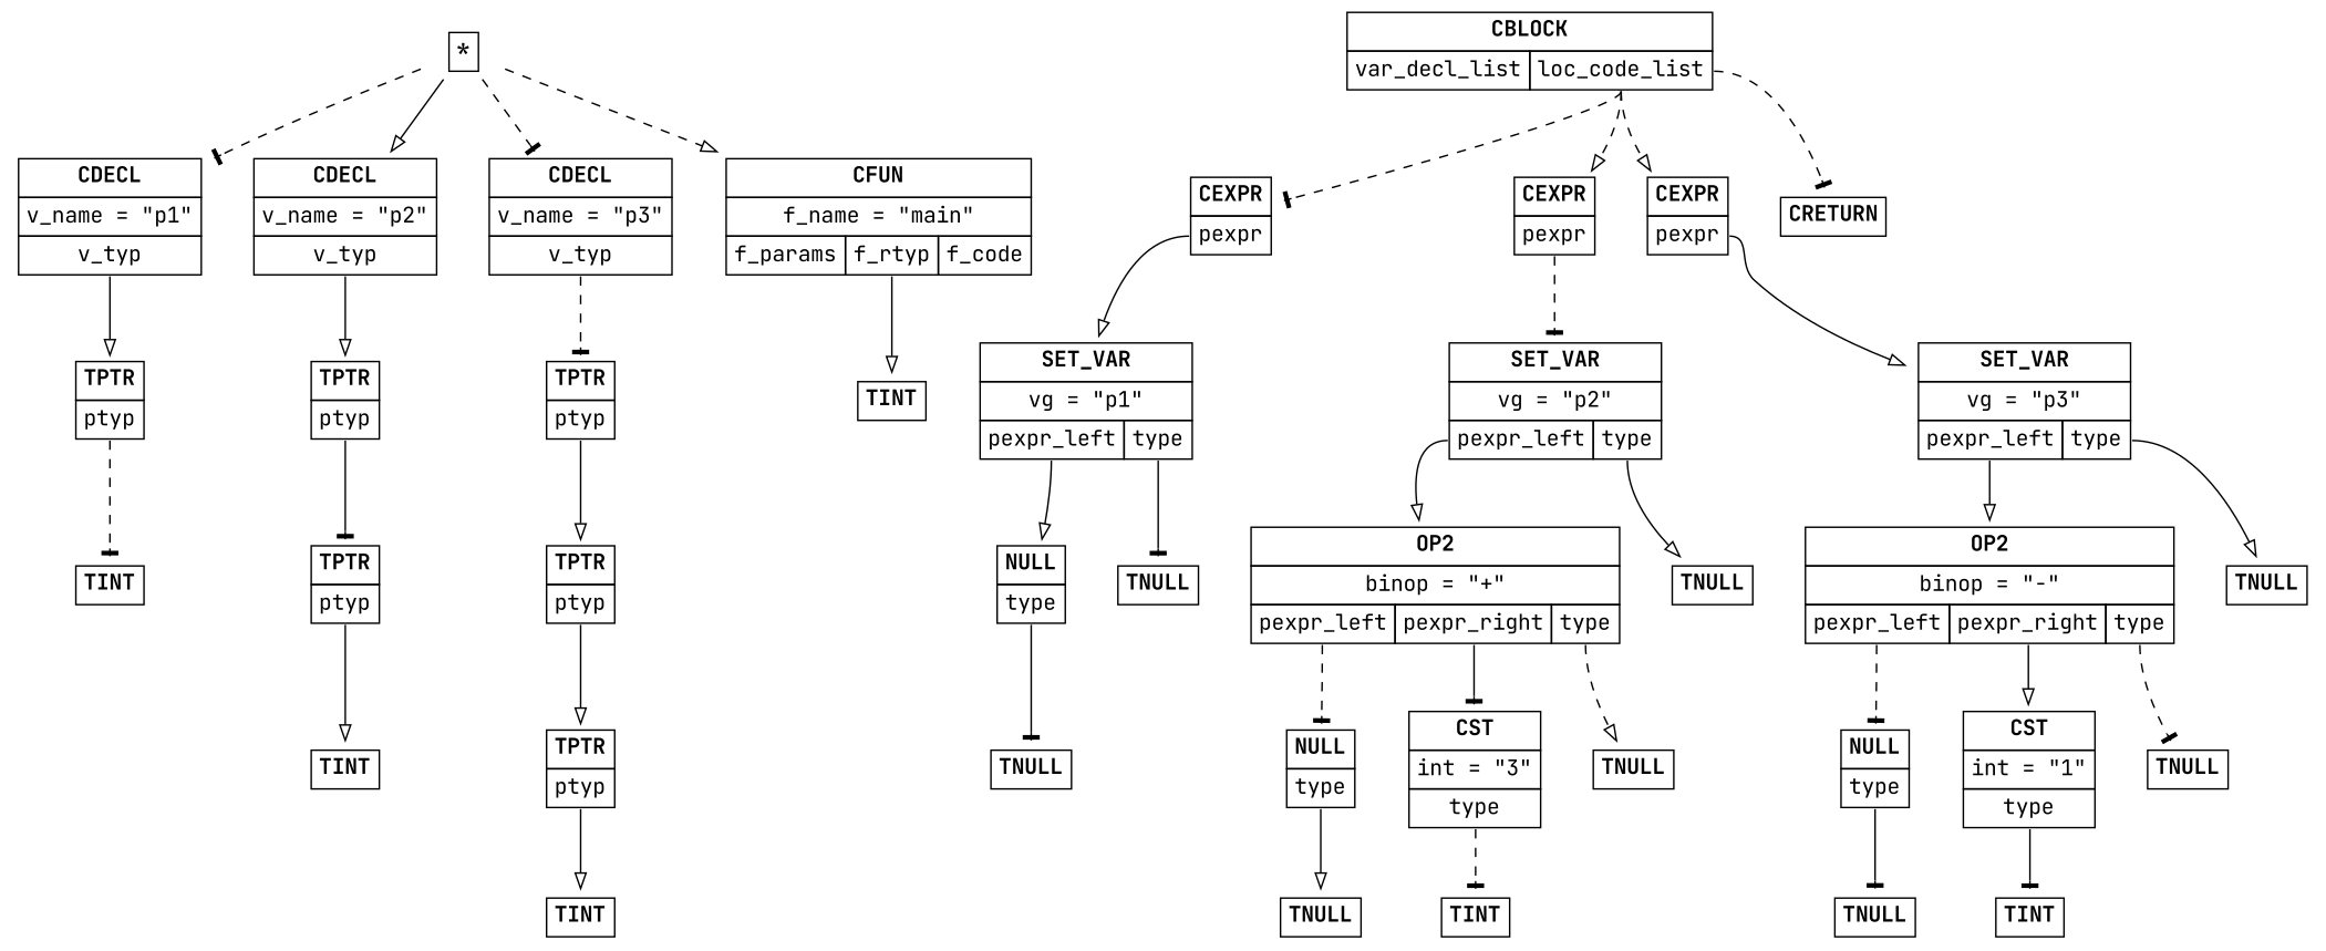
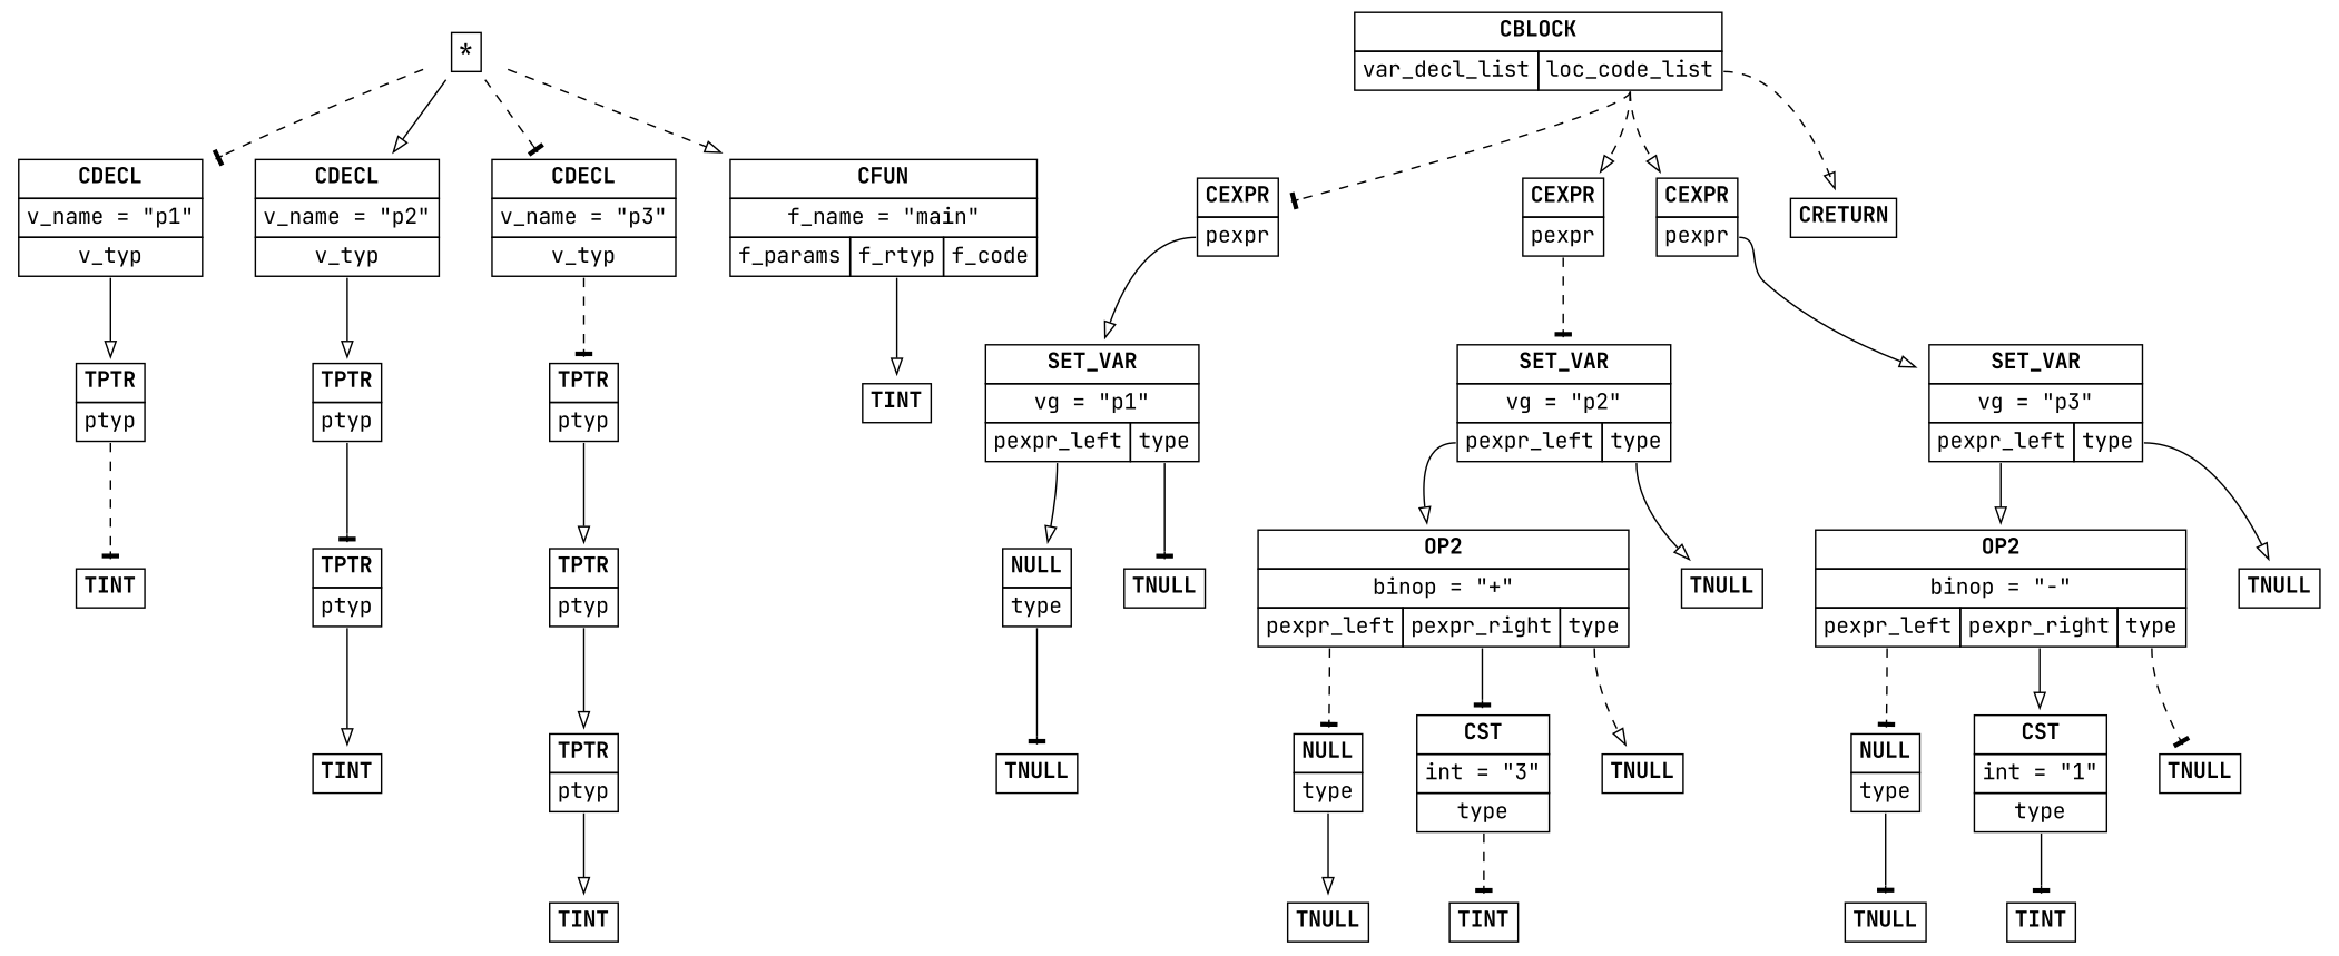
  digraph {
    fontname="JetBrains Mono"
    node [fontname="JetBrains Mono" shape=plaintext]
    edge [arrowhead=onormal fontname="JetBrains Mono" style=solid tailport=type]
    n1 [label=<<table border='0' cellborder='1' cellspacing='0' cellpadding='4'><tr ><td colspan = '1'><b >*</b></td></tr></table>>]
    n2 [label=<<table border='0' cellborder='1' cellspacing='0' cellpadding='4'><tr ><td colspan = '1'><b >CDECL</b></td></tr><tr ><td colspan = '1'>v_name = "p1"</td></tr><tr ><td port='v_typ'>v_typ</td></tr></table>>]
    n3 [label=<<table border='0' cellborder='1' cellspacing='0' cellpadding='4'><tr ><td colspan = '1'><b >CDECL</b></td></tr><tr ><td colspan = '1'>v_name = "p2"</td></tr><tr ><td port='v_typ'>v_typ</td></tr></table>>]
    n4 [label=<<table border='0' cellborder='1' cellspacing='0' cellpadding='4'><tr ><td colspan = '1'><b >CDECL</b></td></tr><tr ><td colspan = '1'>v_name = "p3"</td></tr><tr ><td port='v_typ'>v_typ</td></tr></table>>]
    n5 [label=<<table border='0' cellborder='1' cellspacing='0' cellpadding='4'><tr ><td colspan = '3'><b >CFUN</b></td></tr><tr ><td colspan = '3'>f_name = "main"</td></tr><tr ><td port='f_params'>f_params</td><td port='f_rtyp'>f_rtyp</td><td port='f_code'>f_code</td></tr></table>>]
    n6 [label=<<table border='0' cellborder='1' cellspacing='0' cellpadding='4'><tr ><td colspan = '1'><b >TPTR</b></td></tr><tr ><td port='ptyp'>ptyp</td></tr></table>>]
    n7 [label=<<table border='0' cellborder='1' cellspacing='0' cellpadding='4'><tr ><td colspan = '1'><b >TPTR</b></td></tr><tr ><td port='ptyp'>ptyp</td></tr></table>>]
    n8 [label=<<table border='0' cellborder='1' cellspacing='0' cellpadding='4'><tr ><td colspan = '1'><b >TPTR</b></td></tr><tr ><td port='ptyp'>ptyp</td></tr></table>>]
    n9 [label=<<table border='0' cellborder='1' cellspacing='0' cellpadding='4'><tr ><td colspan = '1'><b >TINT</b></td></tr></table>>]
    n10 [label=<<table border='0' cellborder='1' cellspacing='0' cellpadding='4'><tr ><td colspan = '1'><b >TINT</b></td></tr></table>>]
    n11 [label=<<table border='0' cellborder='1' cellspacing='0' cellpadding='4'><tr ><td colspan = '1'><b >TPTR</b></td></tr><tr ><td port='ptyp'>ptyp</td></tr></table>>]
    n12 [label=<<table border='0' cellborder='1' cellspacing='0' cellpadding='4'><tr ><td colspan = '1'><b >TINT</b></td></tr></table>>]
    n13 [label=<<table border='0' cellborder='1' cellspacing='0' cellpadding='4'><tr ><td colspan = '1'><b >TPTR</b></td></tr><tr ><td port='ptyp'>ptyp</td></tr></table>>]
    n14 [label=<<table border='0' cellborder='1' cellspacing='0' cellpadding='4'><tr ><td colspan = '1'><b >TPTR</b></td></tr><tr ><td port='ptyp'>ptyp</td></tr></table>>]
    n15 [label=<<table border='0' cellborder='1' cellspacing='0' cellpadding='4'><tr ><td colspan = '1'><b >TINT</b></td></tr></table>>]
    n16 [label=<<table border='0' cellborder='1' cellspacing='0' cellpadding='4'><tr ><td colspan = '2'><b >CBLOCK</b></td></tr><tr ><td port='var_decl_list'>var_decl_list</td><td port='loc_code_list'>loc_code_list</td></tr></table>>]
    n17 [label=<<table border='0' cellborder='1' cellspacing='0' cellpadding='4'><tr ><td colspan = '1'><b >CEXPR</b></td></tr><tr ><td port='pexpr'>pexpr</td></tr></table>>]
    n18 [label=<<table border='0' cellborder='1' cellspacing='0' cellpadding='4'><tr ><td colspan = '1'><b >CEXPR</b></td></tr><tr ><td port='pexpr'>pexpr</td></tr></table>>]
    n19 [label=<<table border='0' cellborder='1' cellspacing='0' cellpadding='4'><tr ><td colspan = '1'><b >CEXPR</b></td></tr><tr ><td port='pexpr'>pexpr</td></tr></table>>]
    n20 [label=<<table border='0' cellborder='1' cellspacing='0' cellpadding='4'><tr ><td colspan = '1'><b >CRETURN</b></td></tr></table>>]
    n21 [label=<<table border='0' cellborder='1' cellspacing='0' cellpadding='4'><tr ><td colspan = '2'><b >SET_VAR</b></td></tr><tr ><td colspan = '2'>vg = "p1"</td></tr><tr ><td port='pexpr_left'>pexpr_left</td><td port='type'>type</td></tr></table>>]
    n22 [label=<<table border='0' cellborder='1' cellspacing='0' cellpadding='4'><tr ><td colspan = '2'><b >SET_VAR</b></td></tr><tr ><td colspan = '2'>vg = "p2"</td></tr><tr ><td port='pexpr_left'>pexpr_left</td><td port='type'>type</td></tr></table>>]
    n23 [label=<<table border='0' cellborder='1' cellspacing='0' cellpadding='4'><tr ><td colspan = '2'><b >SET_VAR</b></td></tr><tr ><td colspan = '2'>vg = "p3"</td></tr><tr ><td port='pexpr_left'>pexpr_left</td><td port='type'>type</td></tr></table>>]
    n24 [label=<<table border='0' cellborder='1' cellspacing='0' cellpadding='4'><tr ><td colspan = '1'><b >NULL</b></td></tr><tr ><td port='type'>type</td></tr></table>>]
    n25 [label=<<table border='0' cellborder='1' cellspacing='0' cellpadding='4'><tr ><td colspan = '1'><b >TNULL</b></td></tr></table>>]
    n26 [label=<<table border='0' cellborder='1' cellspacing='0' cellpadding='4'><tr ><td colspan = '1'><b >TNULL</b></td></tr></table>>]
    n27 [label=<<table border='0' cellborder='1' cellspacing='0' cellpadding='4'><tr ><td colspan = '3'><b >OP2</b></td></tr><tr ><td colspan = '3'>binop = "+"</td></tr><tr ><td port='pexpr_left'>pexpr_left</td><td port='pexpr_right'>pexpr_right</td><td port='type'>type</td></tr></table>>]
    n28 [label=<<table border='0' cellborder='1' cellspacing='0' cellpadding='4'><tr ><td colspan = '1'><b >TNULL</b></td></tr></table>>]
    n29 [label=<<table border='0' cellborder='1' cellspacing='0' cellpadding='4'><tr ><td colspan = '1'><b >NULL</b></td></tr><tr ><td port='type'>type</td></tr></table>>]
    n30 [label=<<table border='0' cellborder='1' cellspacing='0' cellpadding='4'><tr ><td colspan = '1'><b >CST</b></td></tr><tr ><td colspan = '1'>int = "3"</td></tr><tr ><td port='type'>type</td></tr></table>>]
    n31 [label=<<table border='0' cellborder='1' cellspacing='0' cellpadding='4'><tr ><td colspan = '1'><b >TNULL</b></td></tr></table>>]
    n32 [label=<<table border='0' cellborder='1' cellspacing='0' cellpadding='4'><tr ><td colspan = '1'><b >TNULL</b></td></tr></table>>]
    n33 [label=<<table border='0' cellborder='1' cellspacing='0' cellpadding='4'><tr ><td colspan = '1'><b >TINT</b></td></tr></table>>]
    n34 [label=<<table border='0' cellborder='1' cellspacing='0' cellpadding='4'><tr ><td colspan = '3'><b >OP2</b></td></tr><tr ><td colspan = '3'>binop = "-"</td></tr><tr ><td port='pexpr_left'>pexpr_left</td><td port='pexpr_right'>pexpr_right</td><td port='type'>type</td></tr></table>>]
    n35 [label=<<table border='0' cellborder='1' cellspacing='0' cellpadding='4'><tr ><td colspan = '1'><b >TNULL</b></td></tr></table>>]
    n36 [label=<<table border='0' cellborder='1' cellspacing='0' cellpadding='4'><tr ><td colspan = '1'><b >NULL</b></td></tr><tr ><td port='type'>type</td></tr></table>>]
    n37 [label=<<table border='0' cellborder='1' cellspacing='0' cellpadding='4'><tr ><td colspan = '1'><b >CST</b></td></tr><tr ><td colspan = '1'>int = "1"</td></tr><tr ><td port='type'>type</td></tr></table>>]
    n38 [label=<<table border='0' cellborder='1' cellspacing='0' cellpadding='4'><tr ><td colspan = '1'><b >TNULL</b></td></tr></table>>]
    n39 [label=<<table border='0' cellborder='1' cellspacing='0' cellpadding='4'><tr ><td colspan = '1'><b >TNULL</b></td></tr></table>>]
    n40 [label=<<table border='0' cellborder='1' cellspacing='0' cellpadding='4'><tr ><td colspan = '1'><b >TINT</b></td></tr></table>>]
    n1 -> n2 [arrowhead=tee style=dashed]
    n1 -> n3
    n1 -> n4 [arrowhead=tee style=dashed]
    n1 -> n5 [style=dashed]
    n2 -> n6 [tailport=v_typ]
    n3 -> n7 [tailport=v_typ]
    n4 -> n8 [arrowhead=tee style=dashed tailport=v_typ]
    n5 -> n9 [tailport=f_rtyp]
    n6 -> n10 [arrowhead=tee style=dashed tailport=ptyp]
    n7 -> n11 [arrowhead=tee tailport=ptyp]
    n8 -> n13 [tailport=ptyp]
    n11 -> n12 [tailport=ptyp]
    n13 -> n14 [tailport=ptyp]
    n14 -> n15 [tailport=ptyp]
    n16 -> n17 [arrowhead=tee style=dashed tailport=loc_code_list]
    n16 -> n18 [style=dashed tailport=loc_code_list]
    n16 -> n19 [style=dashed tailport=loc_code_list]
-   n16 -> n20 [arrowhead=tee style=dashed tailport=loc_code_list]
+   n16 -> n20 [style=dashed tailport=loc_code_list]
    n17 -> n21 [tailport=pexpr]
    n18 -> n22 [arrowhead=tee style=dashed tailport=pexpr]
    n19 -> n23 [tailport=pexpr]
    n21 -> n24 [tailport=pexpr_left]
    n21 -> n25 [arrowhead=tee]
    n22 -> n27 [tailport=pexpr_left]
    n22 -> n28
    n23 -> n34 [tailport=pexpr_left]
    n23 -> n35
    n24 -> n26 [arrowhead=tee]
    n27 -> n29 [arrowhead=tee style=dashed tailport=pexpr_left]
    n27 -> n30 [arrowhead=tee tailport=pexpr_right]
    n27 -> n31 [style=dashed]
    n29 -> n32
    n30 -> n33 [arrowhead=tee style=dashed]
    n34 -> n36 [arrowhead=tee style=dashed tailport=pexpr_left]
    n34 -> n37 [tailport=pexpr_right]
    n34 -> n38 [arrowhead=tee style=dashed]
    n36 -> n39 [arrowhead=tee]
    n37 -> n40 [arrowhead=tee]
  }
